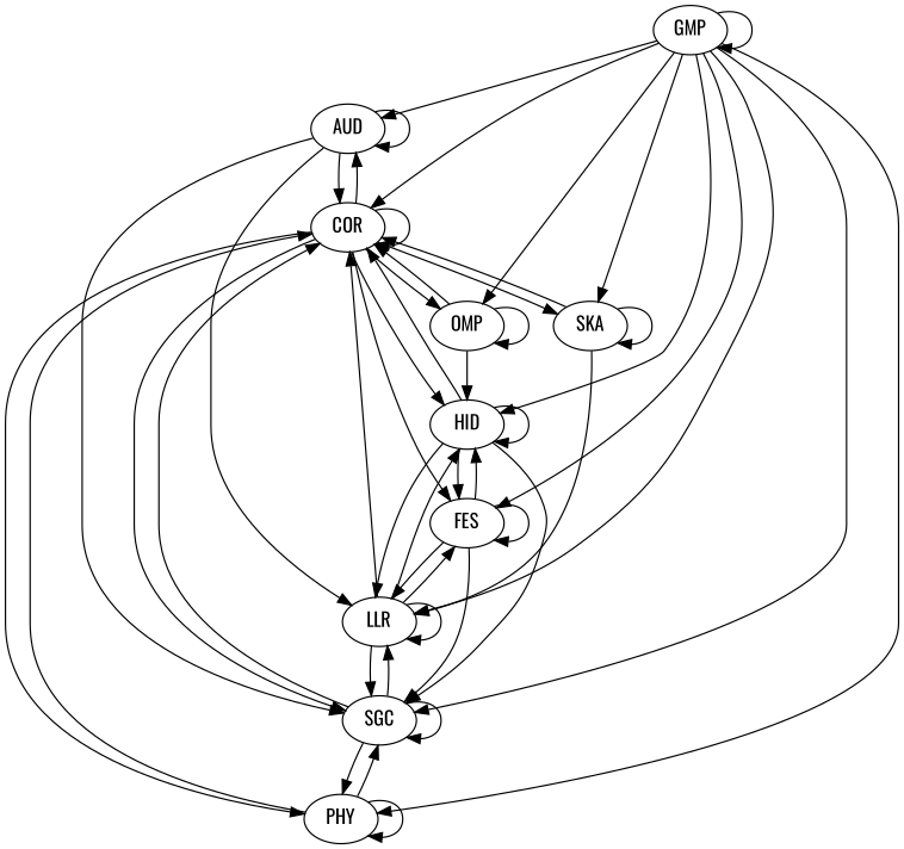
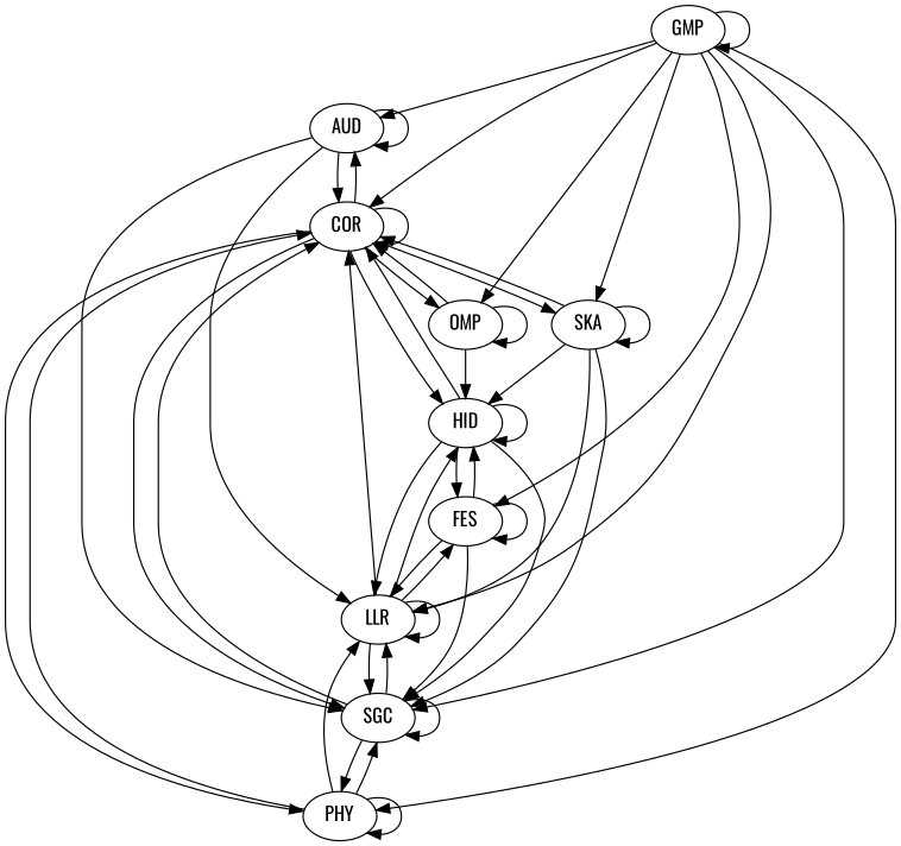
  digraph {
    fontname=Oswald
    node [fontname=Oswald]
    edge [fontname=Oswald]
    AUD
    COR
    LLR
    SGC
    FES
    HID
    OMP
    PHY
    SKA
    GMP
    AUD -> AUD
    AUD -> COR
    AUD -> LLR
    AUD -> SGC
    COR -> AUD
    COR -> COR
    COR -> SGC
-   COR -> FES
    COR -> HID
    COR -> OMP
    COR -> PHY
    COR -> SKA
    LLR -> COR
    LLR -> LLR
    LLR -> SGC
    LLR -> FES
    LLR -> HID
    SGC -> COR
    SGC -> LLR
    SGC -> SGC
    SGC -> PHY
    FES -> LLR
    FES -> SGC
    FES -> FES
    FES -> HID
    HID -> COR
    HID -> LLR
    HID -> SGC
    HID -> FES
    HID -> HID
    OMP -> COR
    OMP -> HID
    OMP -> OMP
    PHY -> COR
+   PHY -> LLR
    PHY -> SGC
    PHY -> PHY
    SKA -> COR
    SKA -> LLR
+   SKA -> SGC
    SKA -> SKA
    GMP -> AUD
    GMP -> COR
    GMP -> LLR
    GMP -> SGC
    GMP -> FES
-   GMP -> HID
+   SKA -> HID
    GMP -> OMP
    GMP -> PHY
    GMP -> SKA
    GMP -> GMP
  }
